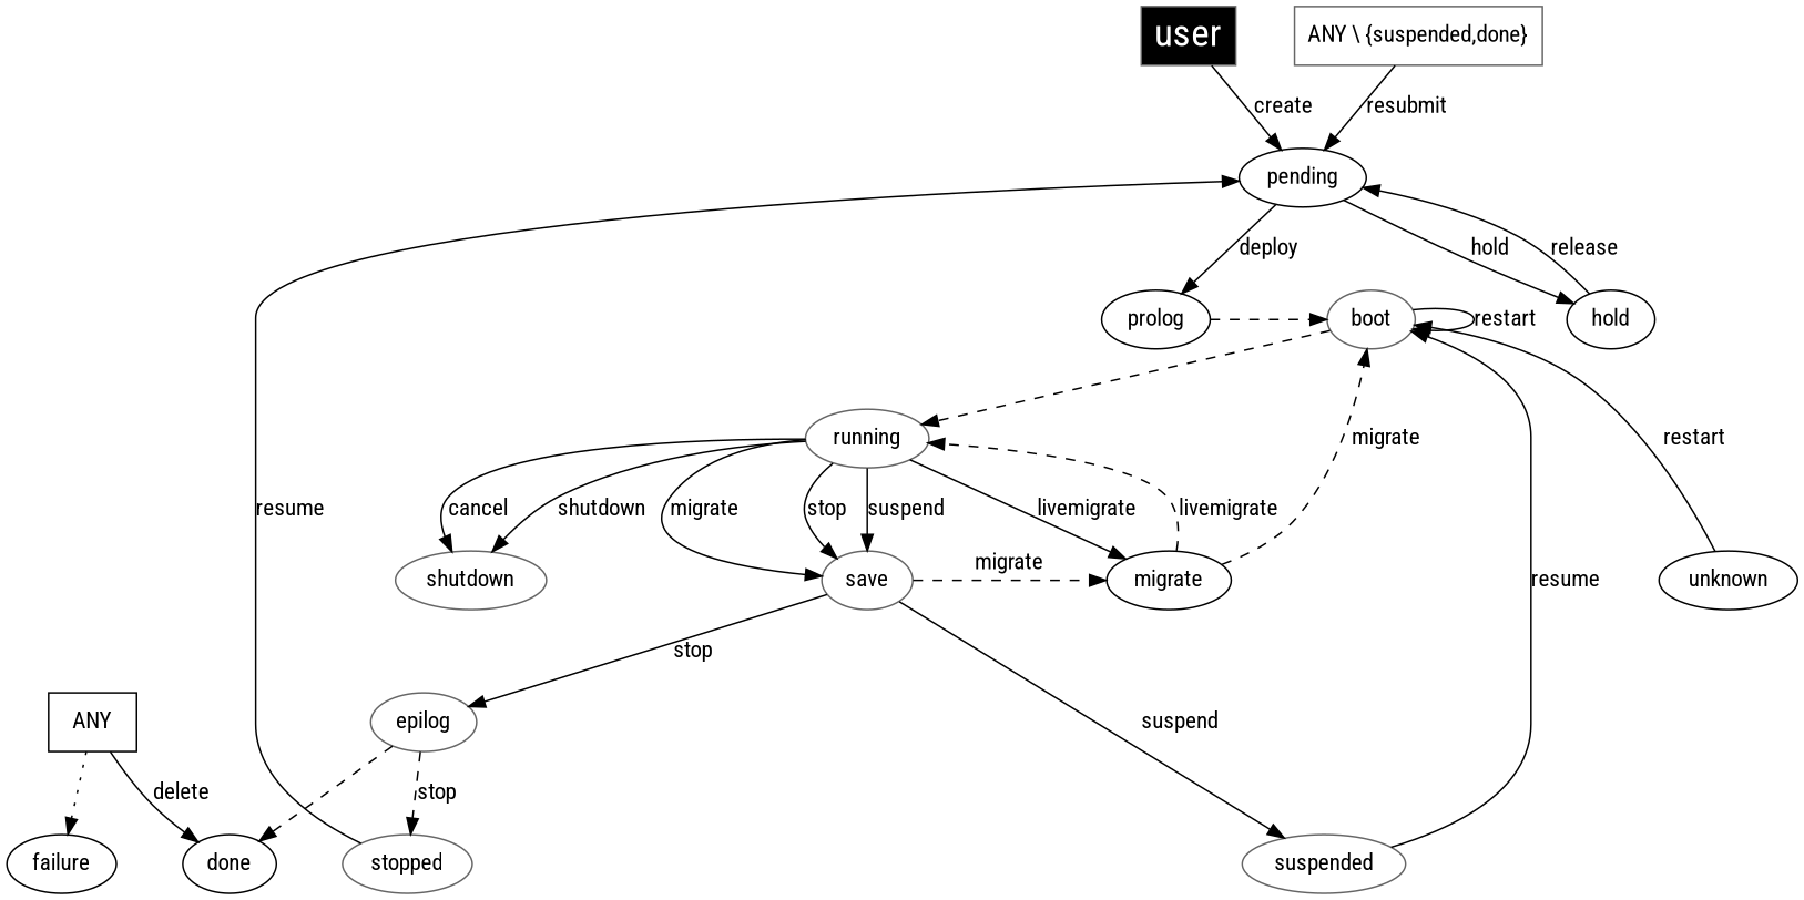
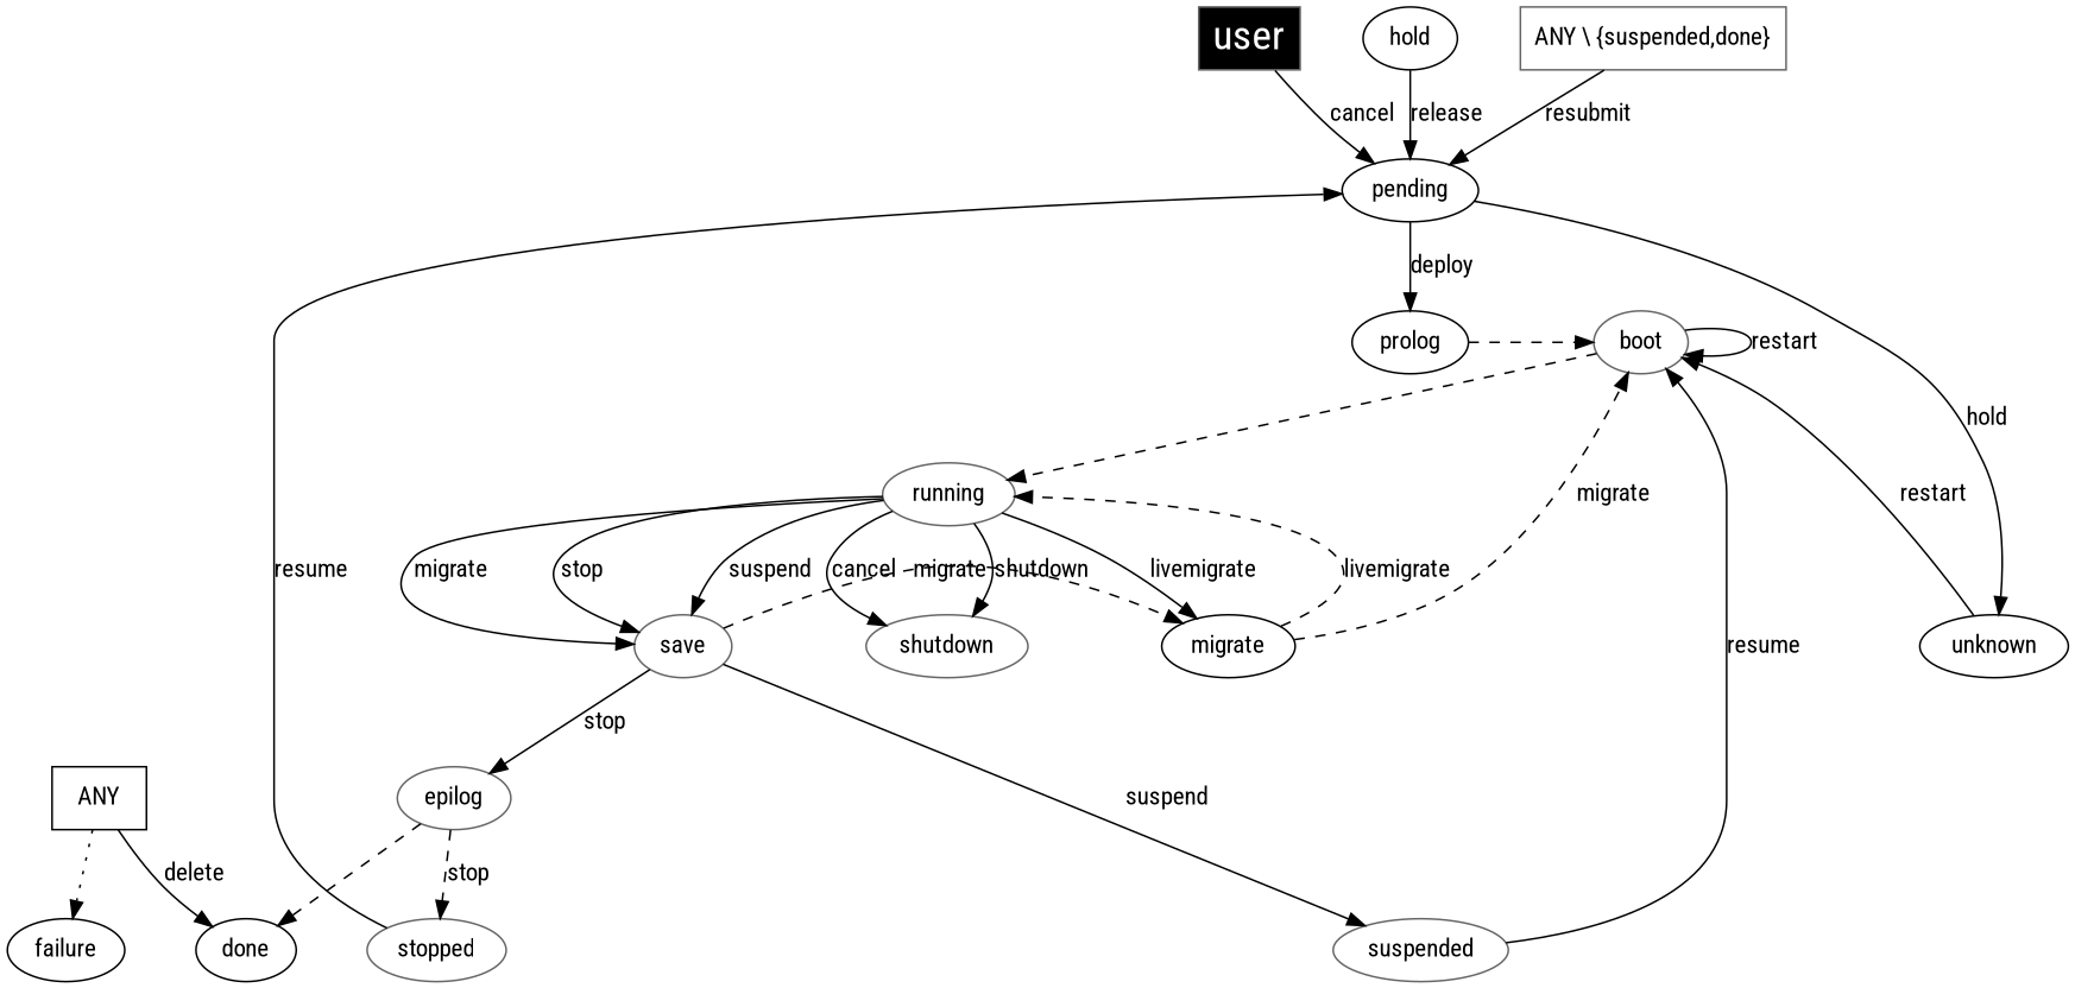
  digraph {
    fontname="Roboto Condensed"
    nodesep=0.5
    node [color=gray40 fontname="Roboto Condensed"]
    edge [fontname="Roboto Condensed"]
    user [fillcolor=black fontcolor=white fontsize=24.0 shape=box style=filled]
    prolog [color=black]
    boot
    migrate [color=black]
    save
    shutdown
    unknown [color=black]
    suspended
    done [color=black]
    failure [color=black]
    stopped
    pending [color=black]
    running
    epilog
    hold [color=black]
    ANY [color=black shape=box]
    "ANY \\ {suspended,done}" [shape=box]
    subgraph sub_1 {
      rank=min
      user
    }
    subgraph sub_2 {
      color=white
      rank=same
      prolog
      boot
    }
    subgraph sub_3 {
      color=white
      rank=same
      migrate
      save
      shutdown
      unknown
    }
    subgraph sub_4 {
      color=white
      rank=max
      suspended
      done
      failure
      stopped
    }
-   user -> pending [label=create]
+   user -> pending [label=cancel]
    prolog -> boot [style=dashed]
    boot -> boot [label=restart]
    boot -> running [style=dashed]
    migrate -> boot [label=migrate style=dashed]
    migrate -> running [label=livemigrate style=dashed]
    save -> migrate [label=migrate style=dashed]
    save -> suspended [label=suspend style=solid]
    save -> epilog [label=stop style=solid]
    unknown -> boot [label=restart]
    suspended -> boot [label=resume]
    stopped -> pending [label=resume]
    pending -> prolog [label=deploy]
-   pending -> hold [label=hold]
+   pending -> unknown [label=hold]
    running -> migrate [label=livemigrate]
    running -> save [label=migrate]
    running -> save [label=stop]
    running -> save [label=suspend]
    running -> shutdown [label=shutdown]
    running -> shutdown [label=cancel]
    epilog -> done [style=dashed]
    epilog -> stopped [label=stop style=dashed]
    hold -> pending [label=release]
    ANY -> done [label=delete]
    ANY -> failure [style=dotted]
    "ANY \\ {suspended,done}" -> pending [label=resubmit]
  }
